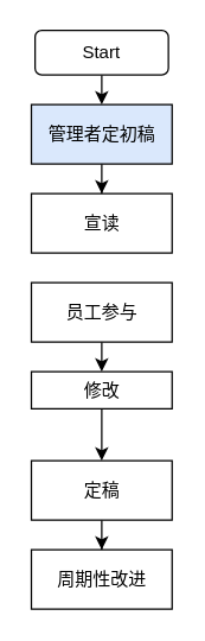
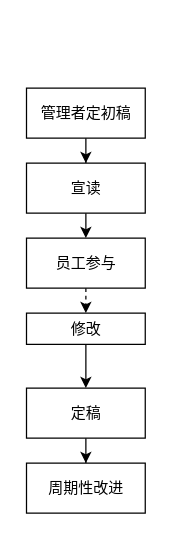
  <mxCell id="0" />
  <mxCell id="1" parent="0" />
- <mxCell id="2" style="edgeStyle=orthogonalEdgeStyle;rounded=0;orthogonalLoop=1;jettySize=auto;html=1;exitX=0.5;exitY=1;exitDx=0;exitDy=0;entryX=0.5;entryY=0;entryDx=0;entryDy=0;" edge="1" parent="1" source="3" target="5"><mxGeometry relative="1" as="geometry" /></mxCell>
- <mxCell id="3" value="Start" style="rounded=1;whiteSpace=wrap;html=1;" vertex="1" parent="1"><mxGeometry x="23" y="20" width="90" height="30" as="geometry" /></mxCell>
  <mxCell id="4" style="edgeStyle=orthogonalEdgeStyle;rounded=0;orthogonalLoop=1;jettySize=auto;html=1;exitX=0.5;exitY=1;exitDx=0;exitDy=0;" edge="1" parent="1" source="5" target="7"><mxGeometry relative="1" as="geometry" /></mxCell>
- <mxCell id="5" value="管理者定初稿" style="rounded=0;whiteSpace=wrap;html=1;fillColor=#dae8fc;" vertex="1" parent="1"><mxGeometry x="20.5" y="70" width="95" height="40" as="geometry" /></mxCell>
+ <mxCell id="5" value="管理者定初稿" style="rounded=0;whiteSpace=wrap;html=1;" vertex="1" parent="1"><mxGeometry x="20.5" y="70" width="95" height="40" as="geometry" /></mxCell>
+ <mxCell id="6" style="edgeStyle=orthogonalEdgeStyle;rounded=0;orthogonalLoop=1;jettySize=auto;html=1;exitX=0.5;exitY=1;exitDx=0;exitDy=0;entryX=0.5;entryY=0;entryDx=0;entryDy=0;" edge="1" parent="1" source="7" target="9"><mxGeometry relative="1" as="geometry" /></mxCell>
  <mxCell id="7" value="宣读" style="rounded=0;whiteSpace=wrap;html=1;" vertex="1" parent="1"><mxGeometry x="20.5" y="130" width="95" height="40" as="geometry" /></mxCell>
- <mxCell id="8" style="edgeStyle=orthogonalEdgeStyle;rounded=0;orthogonalLoop=1;jettySize=auto;html=1;exitX=0.5;exitY=1;exitDx=0;exitDy=0;entryX=0.5;entryY=0;entryDx=0;entryDy=0;" edge="1" parent="1" source="9" target="11"><mxGeometry relative="1" as="geometry" /></mxCell>
+ <mxCell id="8" style="edgeStyle=orthogonalEdgeStyle;rounded=0;orthogonalLoop=1;jettySize=auto;html=1;exitX=0.5;exitY=1;exitDx=0;exitDy=0;entryX=0.5;entryY=0;entryDx=0;entryDy=0;dashed=1;" edge="1" parent="1" source="9" target="11"><mxGeometry relative="1" as="geometry" /></mxCell>
  <mxCell id="9" value="员工参与" style="rounded=0;whiteSpace=wrap;html=1;" vertex="1" parent="1"><mxGeometry x="20.5" y="190" width="95" height="40" as="geometry" /></mxCell>
  <mxCell id="10" style="edgeStyle=orthogonalEdgeStyle;rounded=0;orthogonalLoop=1;jettySize=auto;html=1;exitX=0.5;exitY=1;exitDx=0;exitDy=0;entryX=0.5;entryY=0;entryDx=0;entryDy=0;" edge="1" parent="1" source="11" target="13"><mxGeometry relative="1" as="geometry" /></mxCell>
  <mxCell id="11" value="修改" style="rounded=0;whiteSpace=wrap;html=1;" vertex="1" parent="1"><mxGeometry x="20.5" y="250" width="95" height="25" as="geometry" /></mxCell>
  <mxCell id="12" style="edgeStyle=orthogonalEdgeStyle;rounded=0;orthogonalLoop=1;jettySize=auto;html=1;exitX=0.5;exitY=1;exitDx=0;exitDy=0;" edge="1" parent="1" source="13" target="14"><mxGeometry relative="1" as="geometry" /></mxCell>
  <mxCell id="13" value="定稿" style="rounded=0;whiteSpace=wrap;html=1;" vertex="1" parent="1"><mxGeometry x="20.5" y="310" width="95" height="40" as="geometry" /></mxCell>
  <mxCell id="14" value="周期性改进" style="rounded=0;whiteSpace=wrap;html=1;" vertex="1" parent="1"><mxGeometry x="20.5" y="370" width="95" height="40" as="geometry" /></mxCell>
